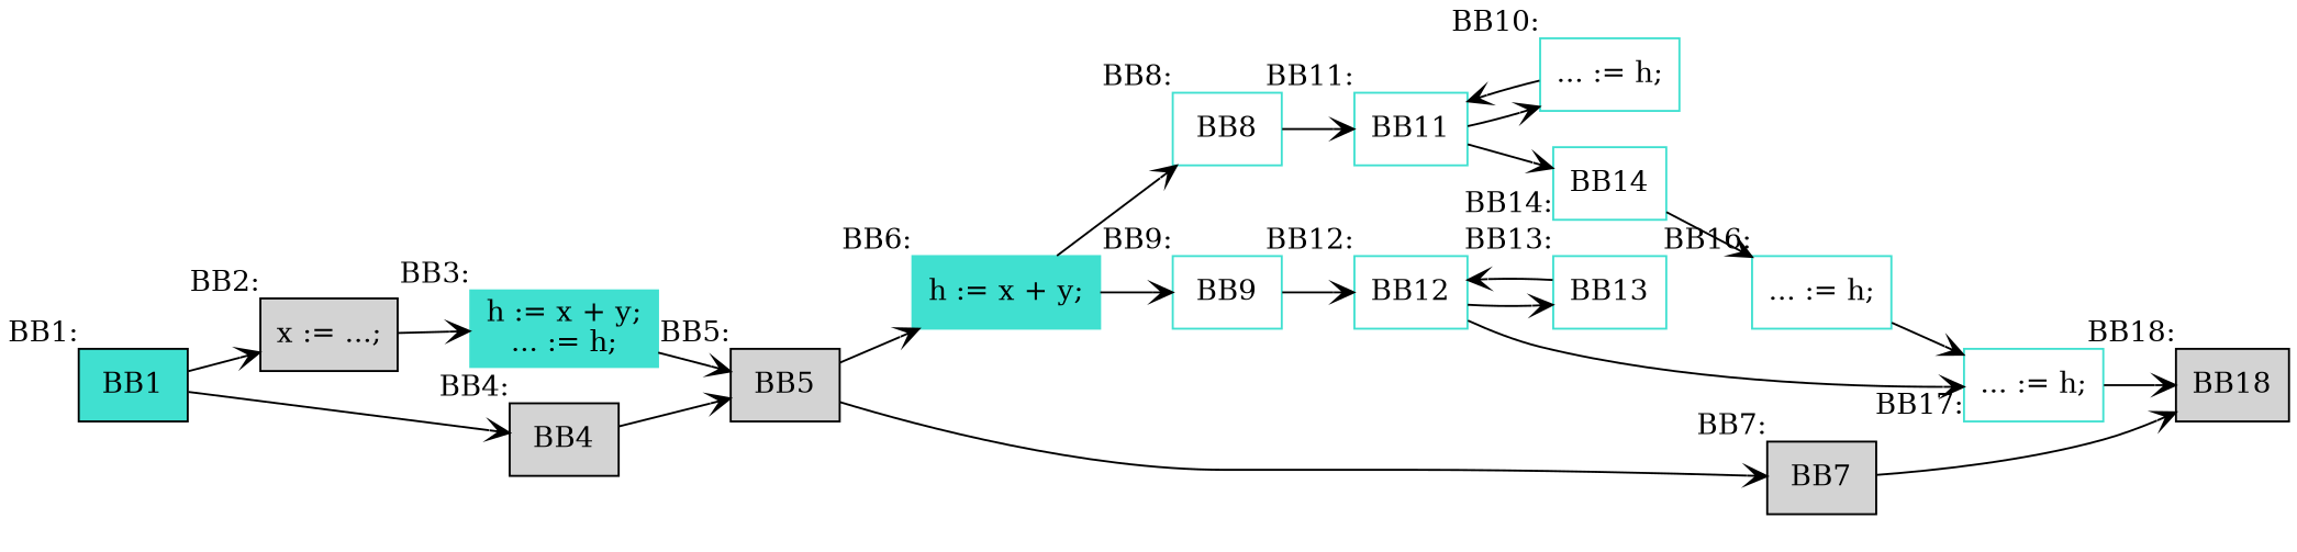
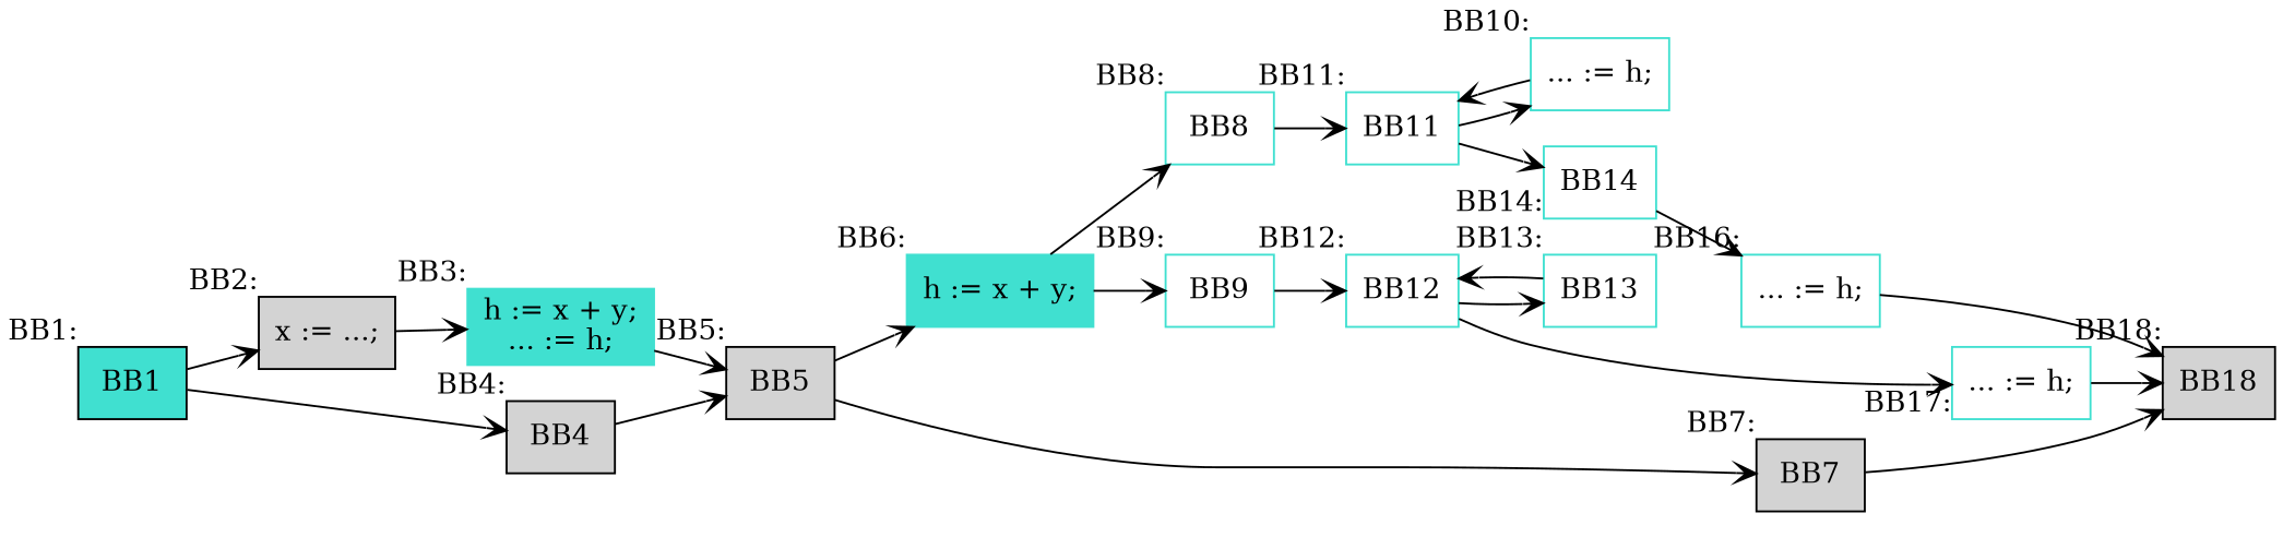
  digraph {
    rankdir=LR
    node [shape=box color=Turquoise]
    edge [arrowhead=open]
    BB1 [fillcolor=Turquoise style=filled xlabel="BB1:" color=""]
    n2 [label="x := ...;\n" style=filled xlabel="BB2:" color=""]
    BB4 [style=filled xlabel="BB4:" color=""]
    n4 [label="h := x + y;\n... := h;\n" style=filled xlabel="BB3:"]
    BB5 [style=filled xlabel="BB5:" color=""]
    n6 [label="h := x + y;\n" style=filled xlabel="BB6:"]
    BB7 [style=filled xlabel="BB7:" color=""]
    BB8 [xlabel="BB8:"]
    BB9 [xlabel="BB9:"]
    BB18 [style=filled xlabel="BB18:" color=""]
    BB11 [xlabel="BB11:"]
    BB12 [xlabel="BB12:"]
    n13 [label="... := h;\n" xlabel="BB10:"]
    BB14 [xlabel="BB14:"]
    BB13 [xlabel="BB13:"]
    n16 [label="... := h;\n" xlabel="BB17:"]
    n17 [label="... := h;\n" xlabel="BB16:"]
    BB1 -> n2
    BB1 -> BB4
    n2 -> n4
    BB4 -> BB5
    n4 -> BB5
    BB5 -> n6
    BB5 -> BB7
    n6 -> BB8
    n6 -> BB9
    BB7 -> BB18
    BB8 -> BB11
    BB9 -> BB12
    BB11 -> n13
    BB11 -> BB14
    BB12 -> BB13
    BB12 -> n16
    n13 -> BB11
    BB14 -> n17
    BB13 -> BB12
    n16 -> BB18
-   n17 -> n16
+   n17 -> BB18
  }
